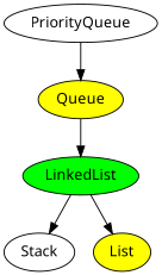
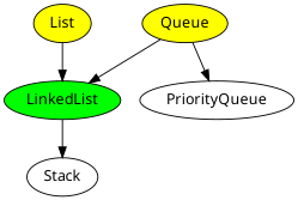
  digraph {
    fontname="Noto Sans"
    node [fontname="Noto Sans" style=filled]
    edge [fontname="Noto Sans"]
    LinkedList [fillcolor=green]
    Stack [style=""]
    List [fillcolor=yellow]
    Queue [fillcolor=yellow]
    PriorityQueue [style=""]
    LinkedList -> Stack
-   LinkedList -> List
+   List -> LinkedList
    Queue -> LinkedList
-   PriorityQueue -> Queue
+   Queue -> PriorityQueue
  }
